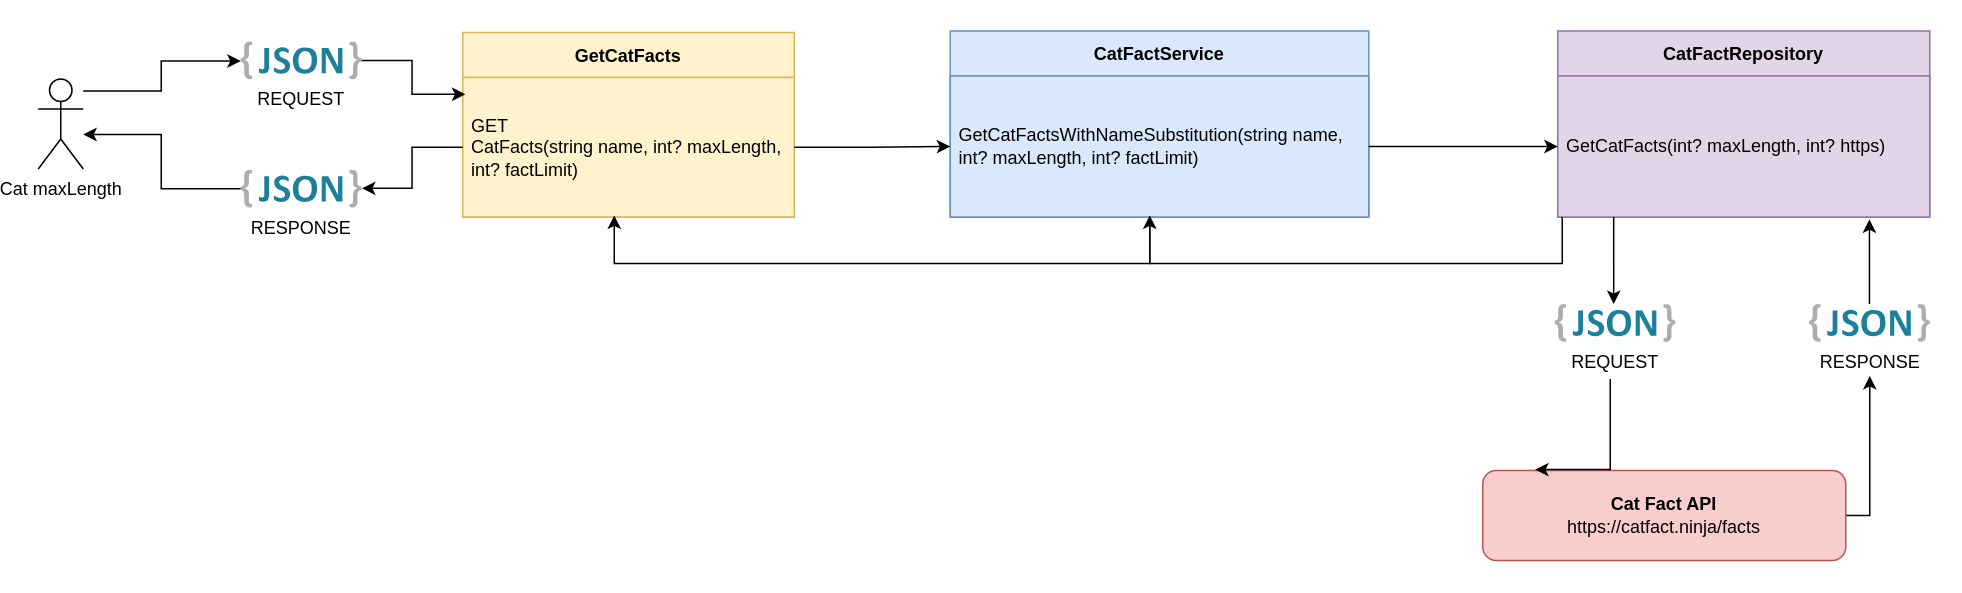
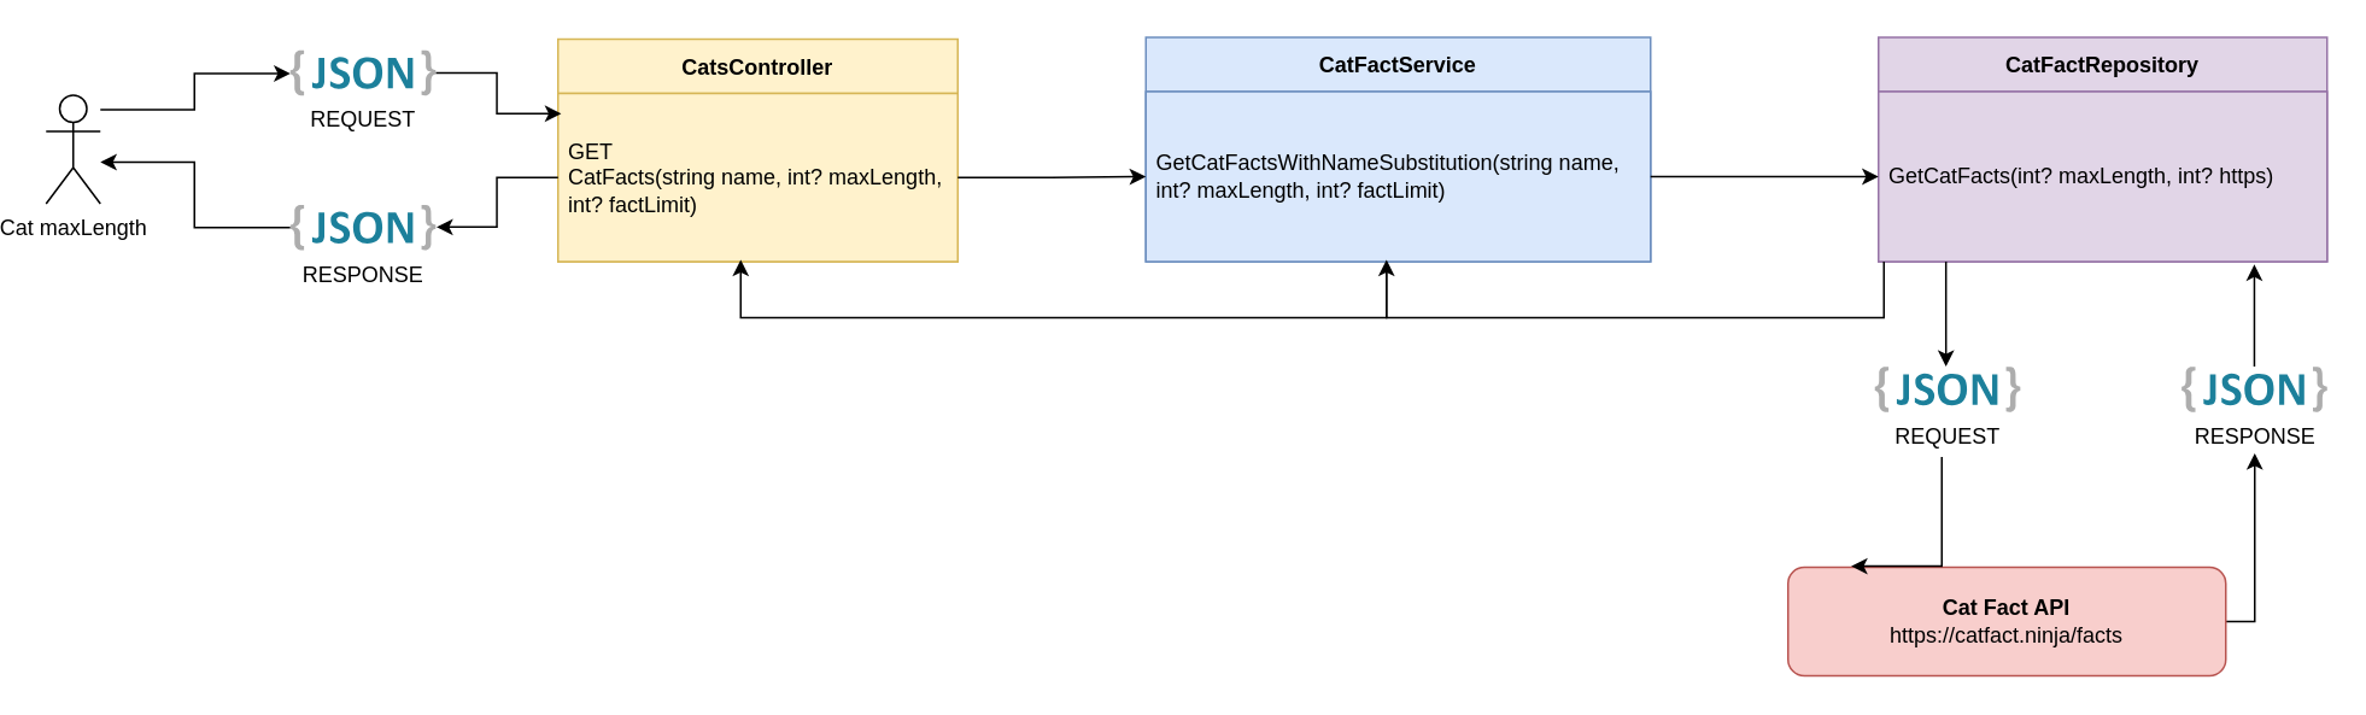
  <mxCell id="0" />
  <mxCell id="1" parent="0" />
- <mxCell id="2" value="GetCatFacts" style="swimlane;fontStyle=1;childLayout=stackLayout;horizontal=1;startSize=30;horizontalStack=0;resizeParent=1;resizeParentMax=0;resizeLast=0;collapsible=1;marginBottom=0;fillColor=#fff2cc;strokeColor=#d6b656;" parent="1" vertex="1"><mxGeometry x="303" y="21" width="221" height="123" as="geometry" /></mxCell>
+ <mxCell id="2" value="CatsController" style="swimlane;fontStyle=1;childLayout=stackLayout;horizontal=1;startSize=30;horizontalStack=0;resizeParent=1;resizeParentMax=0;resizeLast=0;collapsible=1;marginBottom=0;fillColor=#fff2cc;strokeColor=#d6b656;" parent="1" vertex="1"><mxGeometry x="303" y="21" width="221" height="123" as="geometry" /></mxCell>
  <mxCell id="3" value="GET&#10;CatFacts(string name, int? maxLength, int? factLimit)" style="text;strokeColor=#d6b656;fillColor=#fff2cc;align=left;verticalAlign=middle;spacingLeft=4;spacingRight=4;overflow=hidden;points=[[0,0.5],[1,0.5]];portConstraint=eastwest;rotatable=0;whiteSpace=wrap;" parent="2" vertex="1"><mxGeometry y="30" width="221" height="93" as="geometry" /></mxCell>
  <mxCell id="4" style="edgeStyle=orthogonalEdgeStyle;rounded=0;orthogonalLoop=1;jettySize=auto;html=1;entryX=0.457;entryY=0.989;entryDx=0;entryDy=0;entryPerimeter=0;" edge="1" parent="1" source="5" target="3"><mxGeometry relative="1" as="geometry"><Array as="points"><mxPoint x="761" y="175" /><mxPoint x="404" y="175" /></Array></mxGeometry></mxCell>
  <mxCell id="5" value="CatFactService" style="swimlane;fontStyle=1;childLayout=stackLayout;horizontal=1;startSize=30;horizontalStack=0;resizeParent=1;resizeParentMax=0;resizeLast=0;collapsible=1;marginBottom=0;fillColor=#dae8fc;strokeColor=#6c8ebf;" parent="1" vertex="1"><mxGeometry x="628" y="20" width="279" height="124" as="geometry" /></mxCell>
  <mxCell id="6" value="GetCatFactsWithNameSubstitution(string name, int? maxLength, int? factLimit)" style="text;strokeColor=#6c8ebf;fillColor=#dae8fc;align=left;verticalAlign=middle;spacingLeft=4;spacingRight=4;overflow=hidden;points=[[0,0.5],[1,0.5]];portConstraint=eastwest;rotatable=0;whiteSpace=wrap;" parent="5" vertex="1"><mxGeometry y="30" width="279" height="94" as="geometry" /></mxCell>
  <mxCell id="7" style="edgeStyle=orthogonalEdgeStyle;rounded=0;orthogonalLoop=1;jettySize=auto;html=1;entryX=0;entryY=0.5;entryDx=0;entryDy=0;" parent="1" source="3" target="6" edge="1"><mxGeometry relative="1" as="geometry" /></mxCell>
  <mxCell id="8" value="CatFactRepository" style="swimlane;fontStyle=1;childLayout=stackLayout;horizontal=1;startSize=30;horizontalStack=0;resizeParent=1;resizeParentMax=0;resizeLast=0;collapsible=1;marginBottom=0;fillColor=#e1d5e7;strokeColor=#9673a6;" parent="1" vertex="1"><mxGeometry x="1033" y="20" width="248" height="124" as="geometry" /></mxCell>
  <mxCell id="9" value="GetCatFacts(int? maxLength, int? https)" style="text;strokeColor=#9673a6;fillColor=#e1d5e7;align=left;verticalAlign=middle;spacingLeft=4;spacingRight=4;overflow=hidden;points=[[0,0.5],[1,0.5]];portConstraint=eastwest;rotatable=0;whiteSpace=wrap;" parent="8" vertex="1"><mxGeometry y="30" width="248" height="94" as="geometry" /></mxCell>
  <mxCell id="10" style="edgeStyle=orthogonalEdgeStyle;rounded=0;orthogonalLoop=1;jettySize=auto;html=1;" parent="1" source="6" target="9" edge="1"><mxGeometry relative="1" as="geometry" /></mxCell>
  <mxCell id="11" style="edgeStyle=orthogonalEdgeStyle;rounded=0;orthogonalLoop=1;jettySize=auto;html=1;" parent="1" source="12" edge="1"><mxGeometry relative="1" as="geometry"><mxPoint x="1241" y="250" as="targetPoint" /><Array as="points"><mxPoint x="1241" y="290" /><mxPoint x="1241" y="290" /></Array></mxGeometry></mxCell>
  <mxCell id="12" value="&lt;b&gt;Cat Fact API&lt;/b&gt;&lt;br&gt;https://catfact.ninja/facts" style="rounded=1;whiteSpace=wrap;html=1;fillColor=#f8cecc;strokeColor=#b85450;" parent="1" vertex="1"><mxGeometry x="983" y="313" width="242" height="60" as="geometry" /></mxCell>
  <mxCell id="13" style="edgeStyle=orthogonalEdgeStyle;rounded=0;orthogonalLoop=1;jettySize=auto;html=1;entryX=0.144;entryY=-0.01;entryDx=0;entryDy=0;entryPerimeter=0;" parent="1" target="12" edge="1"><mxGeometry relative="1" as="geometry"><mxPoint x="1068" y="253" as="sourcePoint" /><Array as="points"><mxPoint x="1068" y="252" /><mxPoint x="1068" y="252" /></Array></mxGeometry></mxCell>
  <mxCell id="14" style="edgeStyle=orthogonalEdgeStyle;rounded=0;orthogonalLoop=1;jettySize=auto;html=1;entryX=0.489;entryY=0;entryDx=0;entryDy=0;entryPerimeter=0;" parent="1" source="9" target="21" edge="1"><mxGeometry relative="1" as="geometry"><mxPoint x="1070.31" y="176.924" as="targetPoint" /><Array as="points"><mxPoint x="1070" y="173" /></Array></mxGeometry></mxCell>
  <mxCell id="15" style="edgeStyle=orthogonalEdgeStyle;rounded=0;orthogonalLoop=1;jettySize=auto;html=1;" parent="1" source="16" target="18" edge="1"><mxGeometry relative="1" as="geometry"><Array as="points"><mxPoint x="102" y="60" /><mxPoint x="102" y="40" /></Array></mxGeometry></mxCell>
  <mxCell id="16" value="Cat maxLength" style="shape=umlActor;verticalLabelPosition=bottom;verticalAlign=top;html=1;outlineConnect=0;" parent="1" vertex="1"><mxGeometry x="20" y="52" width="30" height="60" as="geometry" /></mxCell>
  <mxCell id="17" style="edgeStyle=orthogonalEdgeStyle;rounded=0;orthogonalLoop=1;jettySize=auto;html=1;entryX=0.008;entryY=0.12;entryDx=0;entryDy=0;entryPerimeter=0;" parent="1" source="18" target="3" edge="1"><mxGeometry relative="1" as="geometry" /></mxCell>
  <mxCell id="18" value="REQUEST" style="dashed=0;outlineConnect=0;html=1;align=center;labelPosition=center;verticalLabelPosition=bottom;verticalAlign=top;shape=mxgraph.weblogos.json_2" parent="1" vertex="1"><mxGeometry x="155" y="27" width="80.4" height="25.2" as="geometry" /></mxCell>
  <mxCell id="19" style="edgeStyle=orthogonalEdgeStyle;rounded=0;orthogonalLoop=1;jettySize=auto;html=1;" parent="1" source="20" target="16" edge="1"><mxGeometry relative="1" as="geometry"><mxPoint x="90" y="90" as="targetPoint" /><Array as="points"><mxPoint x="102" y="125" /><mxPoint x="102" y="89" /></Array></mxGeometry></mxCell>
  <mxCell id="20" value="RESPONSE" style="dashed=0;outlineConnect=0;html=1;align=center;labelPosition=center;verticalLabelPosition=bottom;verticalAlign=top;shape=mxgraph.weblogos.json_2" parent="1" vertex="1"><mxGeometry x="155" y="112.5" width="80.4" height="25.2" as="geometry" /></mxCell>
  <mxCell id="21" value="REQUEST" style="dashed=0;outlineConnect=0;html=1;align=center;labelPosition=center;verticalLabelPosition=bottom;verticalAlign=top;shape=mxgraph.weblogos.json_2" parent="1" vertex="1"><mxGeometry x="1031" y="202" width="80.4" height="25.2" as="geometry" /></mxCell>
  <mxCell id="22" style="edgeStyle=orthogonalEdgeStyle;rounded=0;orthogonalLoop=1;jettySize=auto;html=1;" parent="1" source="23" edge="1"><mxGeometry relative="1" as="geometry"><mxPoint x="1240.8" y="145.586" as="targetPoint" /></mxGeometry></mxCell>
  <mxCell id="23" value="RESPONSE" style="dashed=0;outlineConnect=0;html=1;align=center;labelPosition=center;verticalLabelPosition=bottom;verticalAlign=top;shape=mxgraph.weblogos.json_2" parent="1" vertex="1"><mxGeometry x="1200.6" y="202" width="80.4" height="25.2" as="geometry" /></mxCell>
  <mxCell id="24" style="edgeStyle=orthogonalEdgeStyle;rounded=0;orthogonalLoop=1;jettySize=auto;html=1;entryX=1.005;entryY=0.492;entryDx=0;entryDy=0;entryPerimeter=0;" parent="1" source="3" target="20" edge="1"><mxGeometry relative="1" as="geometry" /></mxCell>
  <mxCell id="25" style="edgeStyle=orthogonalEdgeStyle;rounded=0;orthogonalLoop=1;jettySize=auto;html=1;" edge="1" parent="1" source="9"><mxGeometry relative="1" as="geometry"><mxPoint x="761" y="143" as="targetPoint" /><Array as="points"><mxPoint x="1036" y="175" /><mxPoint x="761" y="175" /><mxPoint x="761" y="144" /></Array></mxGeometry></mxCell>
